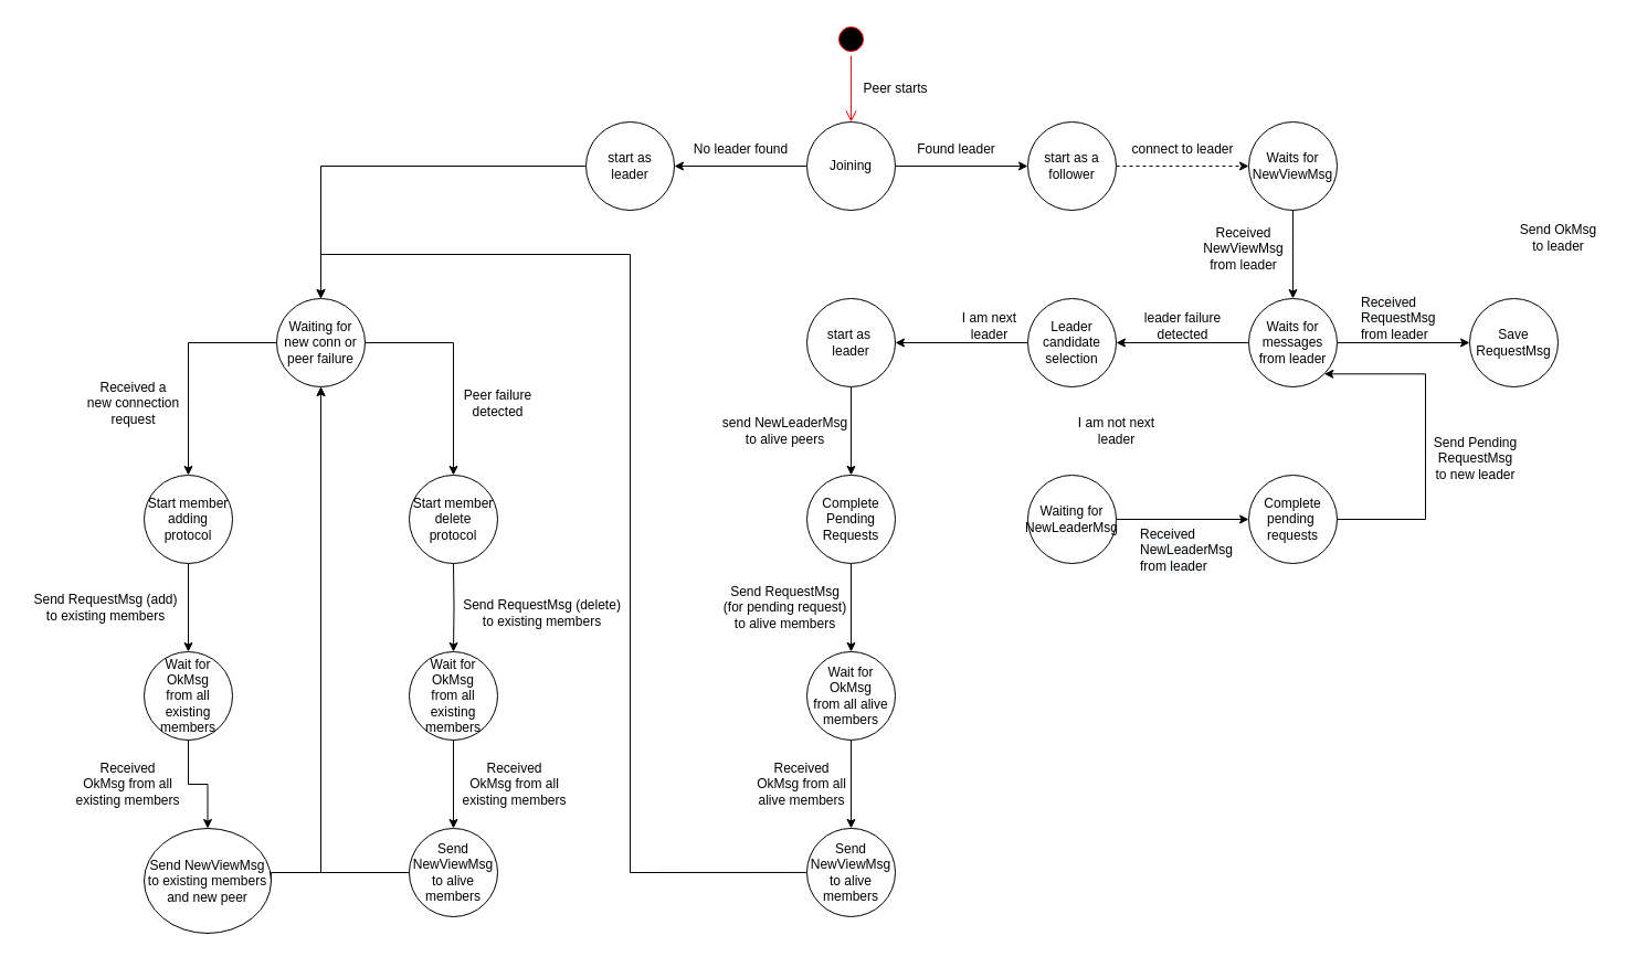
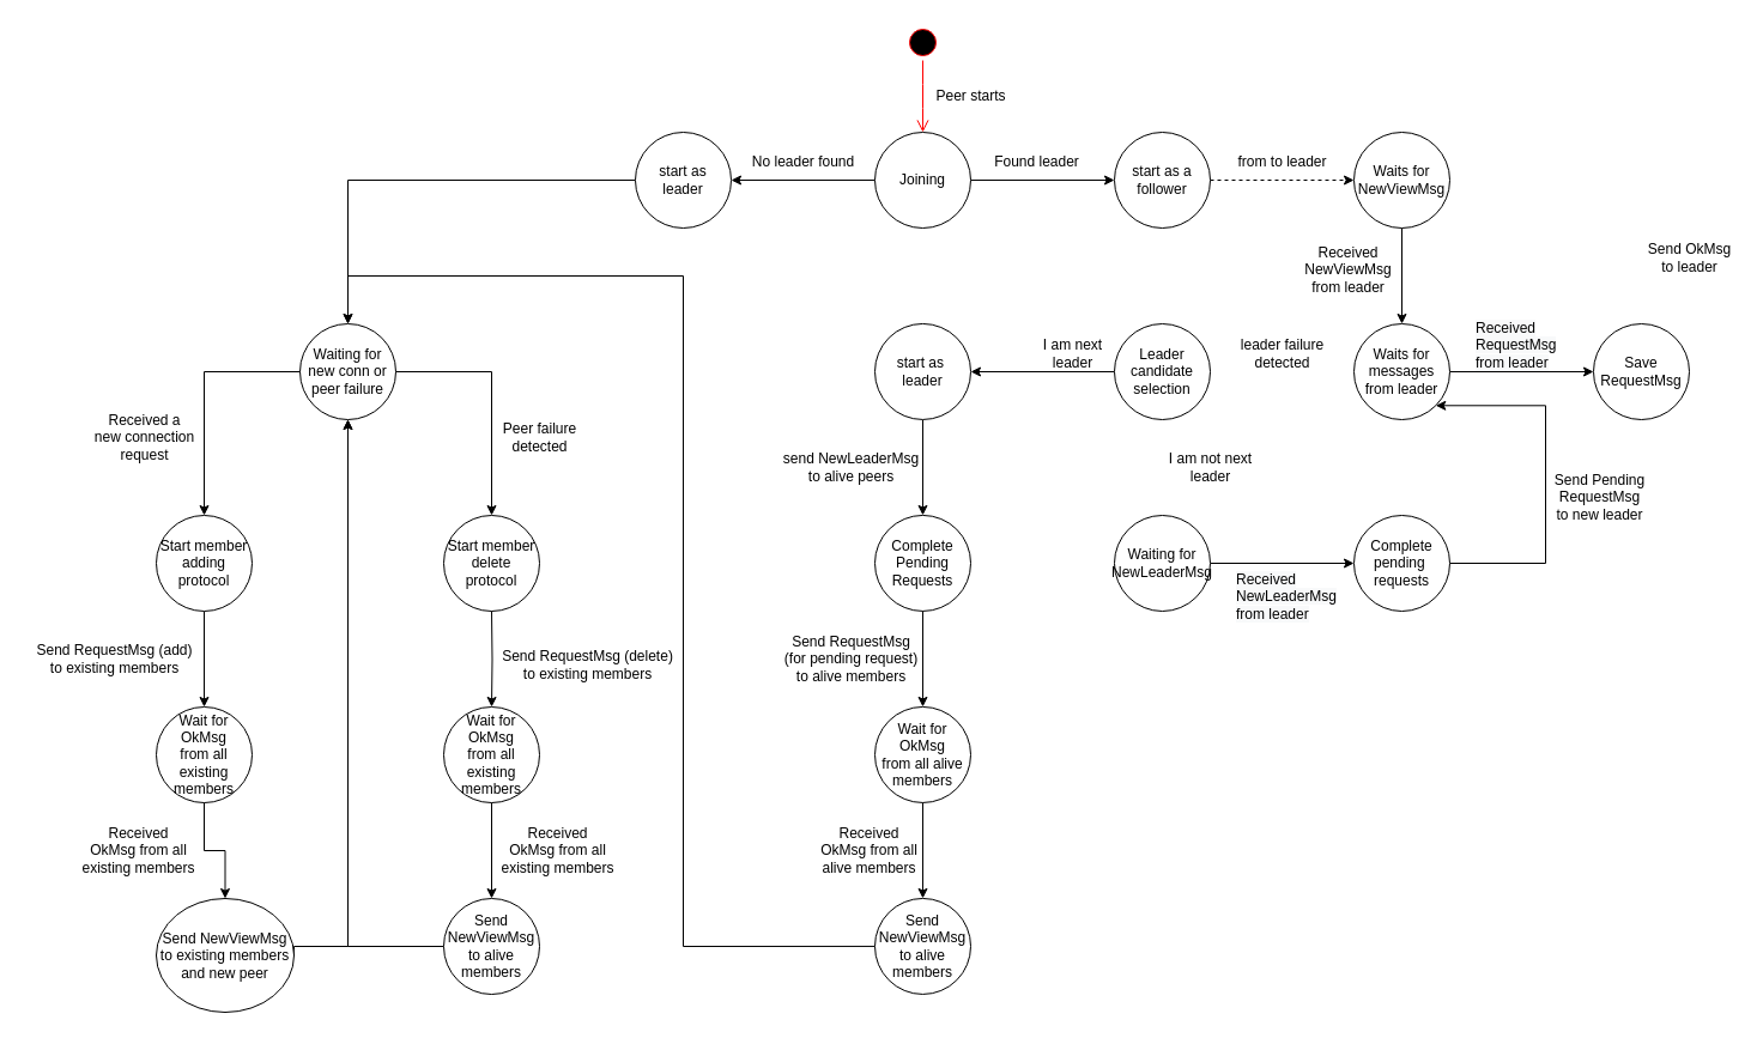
  <mxCell id="0" />
  <mxCell id="1" parent="0" />
  <mxCell id="2" value="" style="edgeStyle=orthogonalEdgeStyle;rounded=0;orthogonalLoop=1;jettySize=auto;html=1;" edge="1" parent="1" source="4" target="7"><mxGeometry relative="1" as="geometry" /></mxCell>
  <mxCell id="3" value="" style="edgeStyle=orthogonalEdgeStyle;rounded=0;orthogonalLoop=1;jettySize=auto;html=1;" edge="1" parent="1" source="4" target="45"><mxGeometry relative="1" as="geometry" /></mxCell>
  <mxCell id="4" value="Joining" style="ellipse;whiteSpace=wrap;html=1;aspect=fixed;" vertex="1" parent="1"><mxGeometry x="730" width="80" height="80" as="geometry" y="110" /></mxCell>
  <mxCell id="5" value="Peer starts" style="text;html=1;align=center;verticalAlign=middle;resizable=0;points=[];autosize=1;" vertex="1" parent="1"><mxGeometry x="775" y="70" width="70" height="20" as="geometry" /></mxCell>
  <mxCell id="6" value="" style="edgeStyle=orthogonalEdgeStyle;rounded=0;orthogonalLoop=1;jettySize=auto;html=1;dashed=1;" edge="1" parent="1" source="7" target="13"><mxGeometry relative="1" as="geometry" /></mxCell>
  <mxCell id="7" value="start as a follower" style="ellipse;whiteSpace=wrap;html=1;aspect=fixed;" vertex="1" parent="1"><mxGeometry x="930" width="80" height="80" as="geometry" y="110" /></mxCell>
  <mxCell id="8" value="Found leader" style="text;html=1;align=center;verticalAlign=middle;resizable=0;points=[];autosize=1;" vertex="1" parent="1"><mxGeometry x="820" y="125" width="90" height="20" as="geometry" /></mxCell>
  <mxCell id="9" style="edgeStyle=orthogonalEdgeStyle;rounded=0;orthogonalLoop=1;jettySize=auto;html=1;exitX=0.5;exitY=1;exitDx=0;exitDy=0;" edge="1" parent="1" source="10" target="34"><mxGeometry relative="1" as="geometry"><Array as="points"><mxPoint x="290" y="310" /><mxPoint x="410" y="310" /></Array></mxGeometry></mxCell>
  <mxCell id="10" value="Waiting for&lt;br&gt;new conn or&lt;br&gt;peer failure" style="ellipse;whiteSpace=wrap;html=1;aspect=fixed;" vertex="1" parent="1"><mxGeometry y="270" width="80" height="80" as="geometry" x="250" /></mxCell>
  <mxCell id="11" value="No leader found" style="text;html=1;align=center;verticalAlign=middle;resizable=0;points=[];autosize=1;" vertex="1" parent="1"><mxGeometry x="620" y="125" width="100" height="20" as="geometry" /></mxCell>
  <mxCell id="12" value="" style="edgeStyle=orthogonalEdgeStyle;rounded=0;orthogonalLoop=1;jettySize=auto;html=1;" edge="1" parent="1" source="13" target="17"><mxGeometry relative="1" as="geometry" /></mxCell>
  <mxCell id="13" value="Waits for&lt;br&gt;NewViewMsg" style="ellipse;whiteSpace=wrap;html=1;aspect=fixed;" vertex="1" parent="1"><mxGeometry x="1130" width="80" height="80" as="geometry" y="110" /></mxCell>
- <mxCell id="14" value="connect to leader" style="text;html=1;align=center;verticalAlign=middle;resizable=0;points=[];autosize=1;" vertex="1" parent="1"><mxGeometry x="1015" y="125" width="110" height="20" as="geometry" /></mxCell>
- <mxCell id="15" value="" style="edgeStyle=orthogonalEdgeStyle;rounded=0;orthogonalLoop=1;jettySize=auto;html=1;" edge="1" parent="1" source="17" target="32"><mxGeometry relative="1" as="geometry" /></mxCell>
+ <mxCell id="14" value="from to leader" style="text;html=1;align=center;verticalAlign=middle;resizable=0;points=[];autosize=1;" vertex="1" parent="1"><mxGeometry x="1015" y="125" width="110" height="20" as="geometry" /></mxCell>
  <mxCell id="16" style="edgeStyle=orthogonalEdgeStyle;rounded=0;orthogonalLoop=1;jettySize=auto;html=1;exitX=1;exitY=0.5;exitDx=0;exitDy=0;entryX=0;entryY=0.5;entryDx=0;entryDy=0;" edge="1" parent="1" source="17" target="28"><mxGeometry relative="1" as="geometry"><mxPoint x="1270" y="309.8" as="targetPoint" /></mxGeometry></mxCell>
  <mxCell id="17" value="Waits for&lt;br&gt;messages&lt;br&gt;from leader" style="ellipse;whiteSpace=wrap;html=1;aspect=fixed;" vertex="1" parent="1"><mxGeometry x="1130" y="270" width="80" height="80" as="geometry" /></mxCell>
  <mxCell id="18" value="Received&lt;br&gt;NewViewMsg&lt;br&gt;from leader" style="text;html=1;align=center;verticalAlign=middle;resizable=0;points=[];autosize=1;" vertex="1" parent="1"><mxGeometry x="1080" y="200" width="90" height="50" as="geometry" /></mxCell>
  <mxCell id="19" value="" style="edgeStyle=orthogonalEdgeStyle;rounded=0;orthogonalLoop=1;jettySize=auto;html=1;" edge="1" parent="1" source="20" target="22"><mxGeometry relative="1" as="geometry" /></mxCell>
  <mxCell id="20" value="Start member&lt;br&gt;adding&lt;br&gt;protocol" style="ellipse;whiteSpace=wrap;html=1;aspect=fixed;" vertex="1" parent="1"><mxGeometry x="130" y="430" width="80" height="80" as="geometry" /></mxCell>
  <mxCell id="21" value="Received a &lt;br&gt;new connection&lt;br&gt;request" style="text;html=1;align=center;verticalAlign=middle;resizable=0;points=[];autosize=1;" vertex="1" parent="1"><mxGeometry x="70" y="340" width="100" height="50" as="geometry" /></mxCell>
  <mxCell id="22" value="Wait for OkMsg&lt;br&gt;from all existing&lt;br&gt;members" style="ellipse;whiteSpace=wrap;html=1;aspect=fixed;" vertex="1" parent="1"><mxGeometry x="130" y="590" width="80" height="80" as="geometry" /></mxCell>
  <mxCell id="23" value="&lt;span&gt;Send RequestMsg (add)&lt;/span&gt;&lt;br&gt;&lt;span&gt;to existing&amp;nbsp;&lt;/span&gt;&lt;span&gt;members&lt;/span&gt;" style="text;html=1;align=center;verticalAlign=middle;resizable=0;points=[];autosize=1;" vertex="1" parent="1"><mxGeometry x="20" y="535" width="150" height="30" as="geometry" /></mxCell>
  <mxCell id="24" value="" style="edgeStyle=orthogonalEdgeStyle;rounded=0;orthogonalLoop=1;jettySize=auto;html=1;exitX=0.5;exitY=1;exitDx=0;exitDy=0;" edge="1" parent="1" source="22" target="26"><mxGeometry relative="1" as="geometry"><mxPoint x="180" y="835" as="sourcePoint" /></mxGeometry></mxCell>
  <mxCell id="25" style="edgeStyle=orthogonalEdgeStyle;rounded=0;orthogonalLoop=1;jettySize=auto;html=1;exitX=1;exitY=0.5;exitDx=0;exitDy=0;" edge="1" parent="1" source="26"><mxGeometry relative="1" as="geometry"><mxPoint x="290" y="350" as="targetPoint" /><Array as="points"><mxPoint x="290" y="790" /></Array></mxGeometry></mxCell>
  <mxCell id="26" value="Send NewViewMsg&lt;br&gt;to existing members and new peer" style="ellipse;whiteSpace=wrap;html=1;aspect=fixed;" vertex="1" parent="1"><mxGeometry x="130" y="750" width="115" height="95" as="geometry" /></mxCell>
  <mxCell id="27" value="&lt;span&gt;Received&lt;/span&gt;&lt;br&gt;&lt;span&gt;OkMsg from all&lt;br&gt;existing&amp;nbsp;&lt;/span&gt;&lt;span&gt;members&lt;/span&gt;" style="text;html=1;align=center;verticalAlign=middle;resizable=0;points=[];autosize=1;" vertex="1" parent="1"><mxGeometry x="60" y="685" width="110" height="50" as="geometry" /></mxCell>
  <mxCell id="28" value="Save RequestMsg" style="ellipse;whiteSpace=wrap;html=1;aspect=fixed;" vertex="1" parent="1"><mxGeometry x="1330" y="270" width="80" height="80" as="geometry" /></mxCell>
  <mxCell id="29" value="&lt;meta charset=&quot;utf-8&quot;&gt;&lt;span style=&quot;color: rgb(0, 0, 0); font-family: helvetica; font-size: 12px; font-style: normal; font-weight: 400; letter-spacing: normal; text-align: center; text-indent: 0px; text-transform: none; word-spacing: 0px; background-color: rgb(248, 249, 250); display: inline; float: none;&quot;&gt;Received&lt;/span&gt;&lt;br style=&quot;color: rgb(0, 0, 0); font-family: helvetica; font-size: 12px; font-style: normal; font-weight: 400; letter-spacing: normal; text-align: center; text-indent: 0px; text-transform: none; word-spacing: 0px; background-color: rgb(248, 249, 250);&quot;&gt;&lt;span style=&quot;color: rgb(0, 0, 0); font-family: helvetica; font-size: 12px; font-style: normal; font-weight: 400; letter-spacing: normal; text-align: center; text-indent: 0px; text-transform: none; word-spacing: 0px; background-color: rgb(248, 249, 250); display: inline; float: none;&quot;&gt;RequestMsg&lt;/span&gt;&lt;br style=&quot;color: rgb(0, 0, 0); font-family: helvetica; font-size: 12px; font-style: normal; font-weight: 400; letter-spacing: normal; text-align: center; text-indent: 0px; text-transform: none; word-spacing: 0px; background-color: rgb(248, 249, 250);&quot;&gt;&lt;span style=&quot;color: rgb(0, 0, 0); font-family: helvetica; font-size: 12px; font-style: normal; font-weight: 400; letter-spacing: normal; text-align: center; text-indent: 0px; text-transform: none; word-spacing: 0px; background-color: rgb(248, 249, 250); display: inline; float: none;&quot;&gt;from leader&lt;/span&gt;" style="text;whiteSpace=wrap;html=1;" vertex="1" parent="1"><mxGeometry x="1230" y="260" width="90" height="60" as="geometry" /></mxCell>
  <mxCell id="30" value="&lt;span&gt;Send OkMsg &lt;br&gt;to leader&lt;/span&gt;" style="text;html=1;align=center;verticalAlign=middle;resizable=0;points=[];autosize=1;" vertex="1" parent="1"><mxGeometry x="1370" y="200" width="80" height="30" as="geometry" /></mxCell>
  <mxCell id="31" value="" style="edgeStyle=orthogonalEdgeStyle;rounded=0;orthogonalLoop=1;jettySize=auto;html=1;" edge="1" parent="1" source="32" target="47"><mxGeometry relative="1" as="geometry" /></mxCell>
  <mxCell id="32" value="Leader candidate&lt;br&gt;selection" style="ellipse;whiteSpace=wrap;html=1;aspect=fixed;" vertex="1" parent="1"><mxGeometry x="930" y="270" width="80" height="80" as="geometry" /></mxCell>
  <mxCell id="33" value="&lt;span&gt;leader failure&lt;br&gt;detected&lt;br&gt;&lt;/span&gt;" style="text;html=1;align=center;verticalAlign=middle;resizable=0;points=[];autosize=1;" vertex="1" parent="1"><mxGeometry x="1030" y="280" width="80" height="30" as="geometry" /></mxCell>
  <mxCell id="34" value="Start member&lt;br&gt;delete&lt;br&gt;protocol" style="ellipse;whiteSpace=wrap;html=1;aspect=fixed;" vertex="1" parent="1"><mxGeometry x="370" y="430" width="80" height="80" as="geometry" /></mxCell>
  <mxCell id="35" value="Peer failure&lt;br&gt;detected" style="text;html=1;align=center;verticalAlign=middle;resizable=0;points=[];autosize=1;" vertex="1" parent="1"><mxGeometry x="410" y="350" width="80" height="30" as="geometry" /></mxCell>
  <mxCell id="36" value="" style="edgeStyle=orthogonalEdgeStyle;rounded=0;orthogonalLoop=1;jettySize=auto;html=1;" edge="1" parent="1" target="37"><mxGeometry relative="1" as="geometry"><mxPoint x="410" y="510" as="sourcePoint" /></mxGeometry></mxCell>
  <mxCell id="37" value="Wait for OkMsg&lt;br&gt;from all existing&lt;br&gt;members" style="ellipse;whiteSpace=wrap;html=1;aspect=fixed;" vertex="1" parent="1"><mxGeometry x="370" y="590" width="80" height="80" as="geometry" /></mxCell>
  <mxCell id="38" value="&lt;span&gt;Send RequestMsg (delete)&lt;/span&gt;&lt;br&gt;&lt;span&gt;to existing&amp;nbsp;&lt;/span&gt;&lt;span&gt;members&lt;/span&gt;" style="text;html=1;align=center;verticalAlign=middle;resizable=0;points=[];autosize=1;" vertex="1" parent="1"><mxGeometry x="410" y="540" width="160" height="30" as="geometry" /></mxCell>
  <mxCell id="39" value="" style="edgeStyle=orthogonalEdgeStyle;rounded=0;orthogonalLoop=1;jettySize=auto;html=1;exitX=0.5;exitY=1;exitDx=0;exitDy=0;" edge="1" parent="1" source="37" target="41"><mxGeometry relative="1" as="geometry"><mxPoint x="410" y="830" as="sourcePoint" /></mxGeometry></mxCell>
  <mxCell id="40" style="edgeStyle=orthogonalEdgeStyle;rounded=0;orthogonalLoop=1;jettySize=auto;html=1;exitX=0;exitY=0.5;exitDx=0;exitDy=0;entryX=0.5;entryY=1;entryDx=0;entryDy=0;" edge="1" parent="1" source="41" target="10"><mxGeometry relative="1" as="geometry"><mxPoint x="290" y="430" as="targetPoint" /><Array as="points"><mxPoint x="290" y="790" /></Array></mxGeometry></mxCell>
  <mxCell id="41" value="Send NewViewMsg&lt;br&gt;to alive members" style="ellipse;whiteSpace=wrap;html=1;aspect=fixed;" vertex="1" parent="1"><mxGeometry x="370" y="750" width="80" height="80" as="geometry" /></mxCell>
  <mxCell id="42" value="&lt;span&gt;Received&lt;/span&gt;&lt;br&gt;&lt;span&gt;OkMsg from all&lt;br&gt;existing&amp;nbsp;&lt;/span&gt;&lt;span&gt;members&lt;/span&gt;" style="text;html=1;align=center;verticalAlign=middle;resizable=0;points=[];autosize=1;" vertex="1" parent="1"><mxGeometry x="410" y="685" width="110" height="50" as="geometry" /></mxCell>
  <mxCell id="43" value="" style="edgeStyle=orthogonalEdgeStyle;rounded=0;orthogonalLoop=1;jettySize=auto;html=1;exitX=0;exitY=0.5;exitDx=0;exitDy=0;" edge="1" parent="1" source="10" target="20"><mxGeometry relative="1" as="geometry"><mxPoint x="180" y="310" as="sourcePoint" /><mxPoint x="100" y="310" as="targetPoint" /><Array as="points"><mxPoint x="170" y="310" /></Array></mxGeometry></mxCell>
  <mxCell id="44" style="edgeStyle=orthogonalEdgeStyle;rounded=0;orthogonalLoop=1;jettySize=auto;html=1;exitX=0;exitY=0.5;exitDx=0;exitDy=0;entryX=0.5;entryY=0;entryDx=0;entryDy=0;" edge="1" parent="1" source="45" target="10"><mxGeometry relative="1" as="geometry"><mxPoint x="210" y="260" as="targetPoint" /></mxGeometry></mxCell>
  <mxCell id="45" value="start as &lt;br&gt;leader" style="ellipse;whiteSpace=wrap;html=1;aspect=fixed;" vertex="1" parent="1"><mxGeometry x="530" width="80" height="80" as="geometry" y="110" /></mxCell>
  <mxCell id="46" value="" style="edgeStyle=orthogonalEdgeStyle;rounded=0;orthogonalLoop=1;jettySize=auto;html=1;" edge="1" parent="1" source="47" target="49"><mxGeometry relative="1" as="geometry" /></mxCell>
  <mxCell id="47" value="start as&amp;nbsp;&lt;br&gt;leader" style="ellipse;whiteSpace=wrap;html=1;aspect=fixed;" vertex="1" parent="1"><mxGeometry x="730" y="269.95" width="80" height="80" as="geometry" /></mxCell>
  <mxCell id="48" value="I am next&lt;br&gt;leader" style="text;html=1;align=center;verticalAlign=middle;resizable=0;points=[];autosize=1;" vertex="1" parent="1"><mxGeometry x="865" y="280" width="60" height="30" as="geometry" /></mxCell>
  <mxCell id="49" value="Complete&lt;br&gt;Pending&lt;br&gt;Requests" style="ellipse;whiteSpace=wrap;html=1;aspect=fixed;" vertex="1" parent="1"><mxGeometry x="730" y="429.95" width="80" height="80" as="geometry" /></mxCell>
  <mxCell id="50" value="send NewLeaderMsg&lt;br&gt;to alive peers" style="text;html=1;align=center;verticalAlign=middle;resizable=0;points=[];autosize=1;" vertex="1" parent="1"><mxGeometry x="645" y="374.95" width="130" height="30" as="geometry" /></mxCell>
  <mxCell id="51" style="edgeStyle=orthogonalEdgeStyle;rounded=0;orthogonalLoop=1;jettySize=auto;html=1;exitX=1;exitY=0.5;exitDx=0;exitDy=0;entryX=1;entryY=1;entryDx=0;entryDy=0;" edge="1" parent="1" source="52" target="17"><mxGeometry relative="1" as="geometry"><mxPoint x="1290" y="350" as="targetPoint" /><Array as="points"><mxPoint x="1290" y="470" /><mxPoint x="1290" y="338" /></Array></mxGeometry></mxCell>
  <mxCell id="52" value="Complete pending&amp;nbsp;&lt;br&gt;requests" style="ellipse;whiteSpace=wrap;html=1;aspect=fixed;" vertex="1" parent="1"><mxGeometry x="1130" y="430" width="80" height="80" as="geometry" /></mxCell>
  <mxCell id="53" value="&lt;span style=&quot;color: rgb(0 , 0 , 0) ; font-family: &amp;#34;helvetica&amp;#34; ; font-size: 12px ; font-style: normal ; font-weight: 400 ; letter-spacing: normal ; text-align: center ; text-indent: 0px ; text-transform: none ; word-spacing: 0px ; background-color: rgb(248 , 249 , 250) ; display: inline ; float: none&quot;&gt;Received&lt;/span&gt;&lt;br style=&quot;color: rgb(0 , 0 , 0) ; font-family: &amp;#34;helvetica&amp;#34; ; font-size: 12px ; font-style: normal ; font-weight: 400 ; letter-spacing: normal ; text-align: center ; text-indent: 0px ; text-transform: none ; word-spacing: 0px ; background-color: rgb(248 , 249 , 250)&quot;&gt;&lt;span style=&quot;color: rgb(0 , 0 , 0) ; font-family: &amp;#34;helvetica&amp;#34; ; font-size: 12px ; font-style: normal ; font-weight: 400 ; letter-spacing: normal ; text-align: center ; text-indent: 0px ; text-transform: none ; word-spacing: 0px ; background-color: rgb(248 , 249 , 250) ; display: inline ; float: none&quot;&gt;NewLeaderMsg&lt;/span&gt;&lt;br style=&quot;color: rgb(0 , 0 , 0) ; font-family: &amp;#34;helvetica&amp;#34; ; font-size: 12px ; font-style: normal ; font-weight: 400 ; letter-spacing: normal ; text-align: center ; text-indent: 0px ; text-transform: none ; word-spacing: 0px ; background-color: rgb(248 , 249 , 250)&quot;&gt;&lt;span style=&quot;color: rgb(0 , 0 , 0) ; font-family: &amp;#34;helvetica&amp;#34; ; font-size: 12px ; font-style: normal ; font-weight: 400 ; letter-spacing: normal ; text-align: center ; text-indent: 0px ; text-transform: none ; word-spacing: 0px ; background-color: rgb(248 , 249 , 250) ; display: inline ; float: none&quot;&gt;from leader&lt;/span&gt;" style="text;whiteSpace=wrap;html=1;" vertex="1" parent="1"><mxGeometry x="1030" y="470" width="90" height="60" as="geometry" /></mxCell>
  <mxCell id="54" value="Send Pending&lt;br&gt;RequestMsg&lt;br&gt;to new leader" style="text;html=1;align=center;verticalAlign=middle;resizable=0;points=[];autosize=1;" vertex="1" parent="1"><mxGeometry x="1290" y="390" width="90" height="50" as="geometry" /></mxCell>
  <mxCell id="55" style="edgeStyle=orthogonalEdgeStyle;rounded=0;orthogonalLoop=1;jettySize=auto;html=1;exitX=1;exitY=0.5;exitDx=0;exitDy=0;entryX=0;entryY=0.5;entryDx=0;entryDy=0;" edge="1" parent="1" source="56" target="52"><mxGeometry relative="1" as="geometry" /></mxCell>
  <mxCell id="56" value="Waiting for&lt;br&gt;NewLeaderMsg" style="ellipse;whiteSpace=wrap;html=1;aspect=fixed;" vertex="1" parent="1"><mxGeometry x="930" y="430" width="80" height="80" as="geometry" /></mxCell>
  <mxCell id="57" value="I am not next&lt;br&gt;leader" style="text;html=1;align=center;verticalAlign=middle;resizable=0;points=[];autosize=1;" vertex="1" parent="1"><mxGeometry x="970" y="375" width="80" height="30" as="geometry" /></mxCell>
  <mxCell id="58" value="" style="edgeStyle=orthogonalEdgeStyle;rounded=0;orthogonalLoop=1;jettySize=auto;html=1;exitX=0.5;exitY=1;exitDx=0;exitDy=0;" edge="1" parent="1" source="49" target="59"><mxGeometry relative="1" as="geometry"><mxPoint x="770" y="669.95" as="sourcePoint" /></mxGeometry></mxCell>
  <mxCell id="59" value="Wait for OkMsg&lt;br&gt;from all alive&lt;br&gt;members" style="ellipse;whiteSpace=wrap;html=1;aspect=fixed;" vertex="1" parent="1"><mxGeometry x="730" y="589.95" width="80" height="80" as="geometry" /></mxCell>
  <mxCell id="60" value="&lt;span&gt;Send RequestMsg &lt;br&gt;(for pending request)&lt;/span&gt;&lt;br&gt;&lt;span&gt;to alive&amp;nbsp;&lt;/span&gt;&lt;span&gt;members&lt;/span&gt;" style="text;html=1;align=center;verticalAlign=middle;resizable=0;points=[];autosize=1;" vertex="1" parent="1"><mxGeometry x="645" y="525" width="130" height="50" as="geometry" /></mxCell>
  <mxCell id="61" value="" style="edgeStyle=orthogonalEdgeStyle;rounded=0;orthogonalLoop=1;jettySize=auto;html=1;exitX=0.5;exitY=1;exitDx=0;exitDy=0;" edge="1" parent="1" source="59" target="63"><mxGeometry relative="1" as="geometry"><mxPoint x="780" y="834.95" as="sourcePoint" /></mxGeometry></mxCell>
  <mxCell id="62" style="edgeStyle=orthogonalEdgeStyle;rounded=0;orthogonalLoop=1;jettySize=auto;html=1;exitX=0;exitY=0.5;exitDx=0;exitDy=0;" edge="1" parent="1" source="63"><mxGeometry relative="1" as="geometry"><mxPoint x="290" y="270" as="targetPoint" /><Array as="points"><mxPoint x="570" y="790" /><mxPoint x="570" y="230" /></Array></mxGeometry></mxCell>
  <mxCell id="63" value="Send NewViewMsg&lt;br&gt;to alive members" style="ellipse;whiteSpace=wrap;html=1;aspect=fixed;" vertex="1" parent="1"><mxGeometry x="730" y="749.95" width="80" height="80" as="geometry" /></mxCell>
  <mxCell id="64" value="&lt;span&gt;Received&lt;/span&gt;&lt;br&gt;&lt;span&gt;OkMsg from all&lt;br&gt;alive&amp;nbsp;&lt;/span&gt;&lt;span&gt;members&lt;/span&gt;" style="text;html=1;align=center;verticalAlign=middle;resizable=0;points=[];autosize=1;" vertex="1" parent="1"><mxGeometry x="675" y="685" width="100" height="50" as="geometry" /></mxCell>
  <mxCell id="65" value="" style="ellipse;html=1;shape=startState;fillColor=#000000;strokeColor=#ff0000;" vertex="1" parent="1"><mxGeometry x="755" y="20" width="30" height="30" as="geometry" /></mxCell>
  <mxCell id="66" value="" style="edgeStyle=orthogonalEdgeStyle;html=1;verticalAlign=bottom;endArrow=open;endSize=8;strokeColor=#ff0000;" edge="1" source="65" parent="1"><mxGeometry relative="1" as="geometry"><mxPoint x="770" as="targetPoint" y="110" /></mxGeometry></mxCell>
